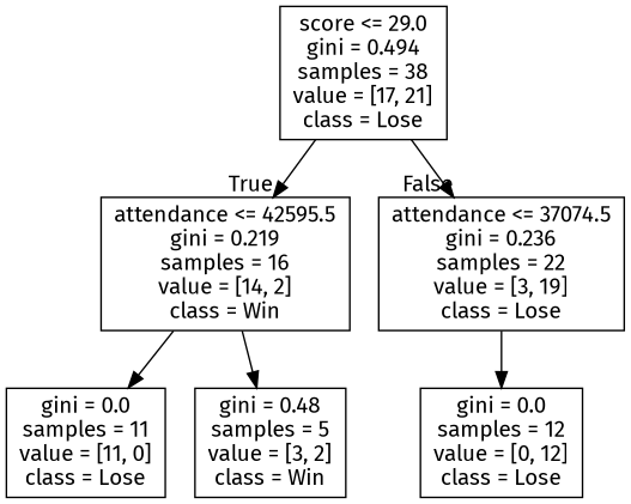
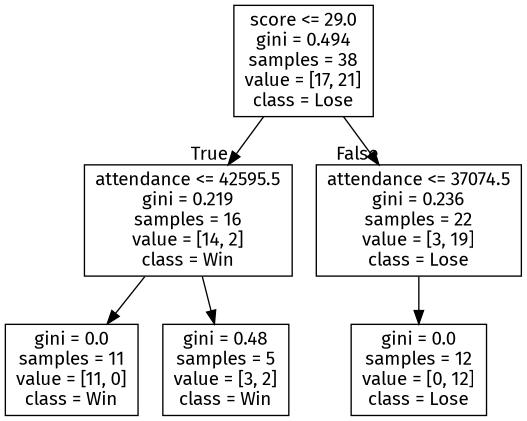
  digraph {
    fontname="Fira Sans"
    node [fontname="Fira Sans" shape=box]
    edge [fontname="Fira Sans"]
    n1 [label="score <= 29.0\ngini = 0.494\nsamples = 38\nvalue = [17, 21]\nclass = Lose"]
    n2 [label="attendance <= 42595.5\ngini = 0.219\nsamples = 16\nvalue = [14, 2]\nclass = Win"]
    n3 [label="attendance <= 37074.5\ngini = 0.236\nsamples = 22\nvalue = [3, 19]\nclass = Lose"]
-   n4 [label="gini = 0.0\nsamples = 11\nvalue = [11, 0]\nclass = Lose"]
+   n4 [label="gini = 0.0\nsamples = 11\nvalue = [11, 0]\nclass = Win"]
    n5 [label="gini = 0.48\nsamples = 5\nvalue = [3, 2]\nclass = Win"]
    n6 [label="gini = 0.0\nsamples = 12\nvalue = [0, 12]\nclass = Lose"]
    n1 -> n2 [headlabel=True labelangle=45 labeldistance=2.5]
    n1 -> n3 [headlabel=False labelangle=-45 labeldistance=2.5]
    n2 -> n4
    n2 -> n5
    n3 -> n6
  }
